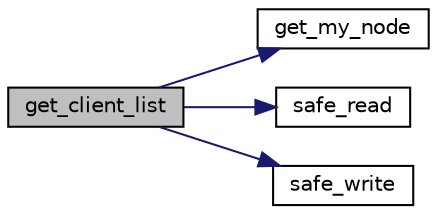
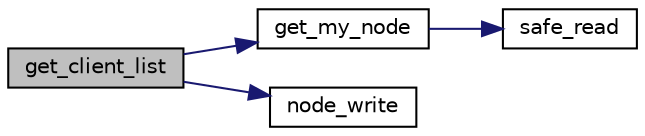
  digraph {
    rankdir=LR
    node [color=black fillcolor=white fontname=Helvetica fontsize=10 shape=record style=filled]
    edge [color=midnightblue fontname=Helvetica fontsize=10 labelfontname=Helvetica labelfontsize=10 style=solid]
    n1 [fillcolor=grey75 fontcolor=black height=0.2 label=get_client_list width=0.4]
    n2 [height=0.2 label=get_my_node width=0.4]
    n3 [height=0.2 label=safe_read width=0.4]
-   n4 [height=0.2 label=safe_write width=0.4]
+   n4 [height=0.2 label=node_write width=0.4]
    n1 -> n2
-   n1 -> n3
+   n2 -> n3
    n1 -> n4
  }
